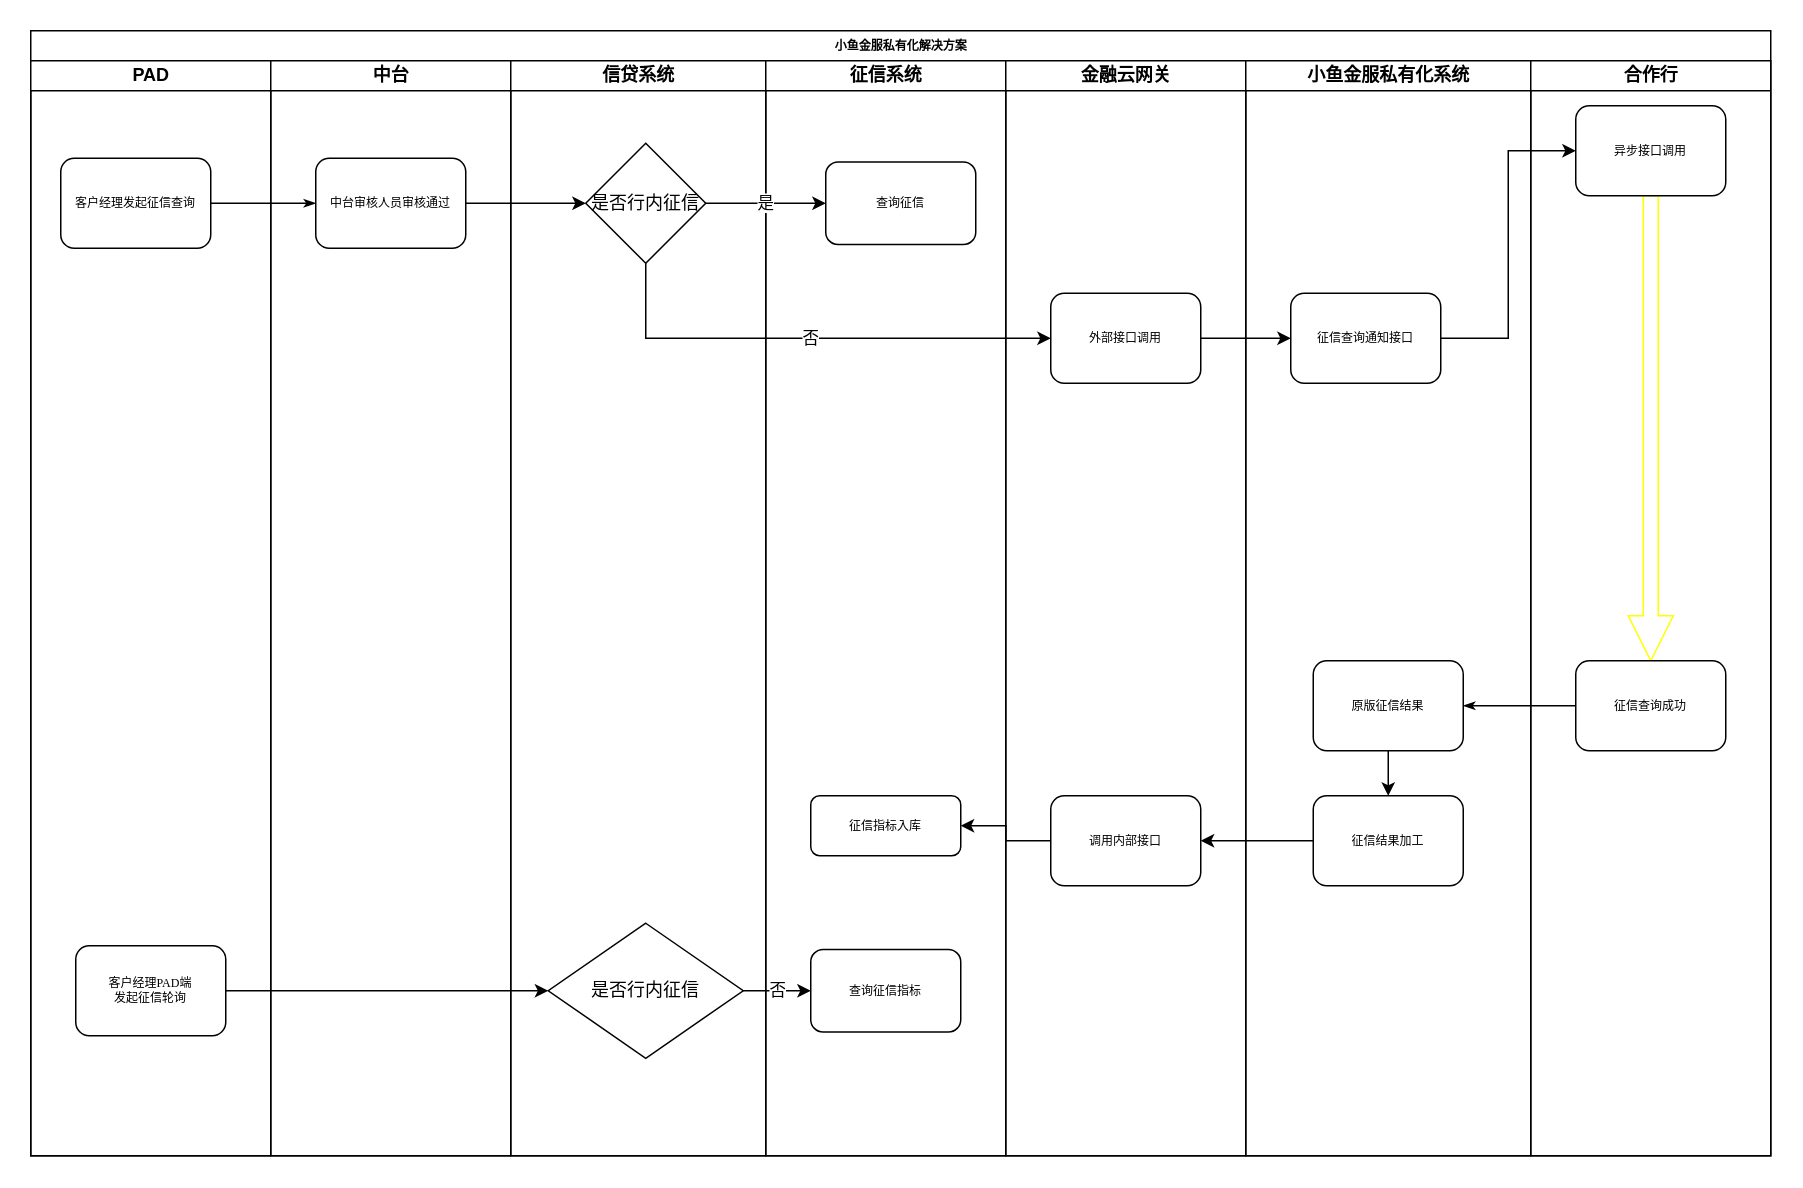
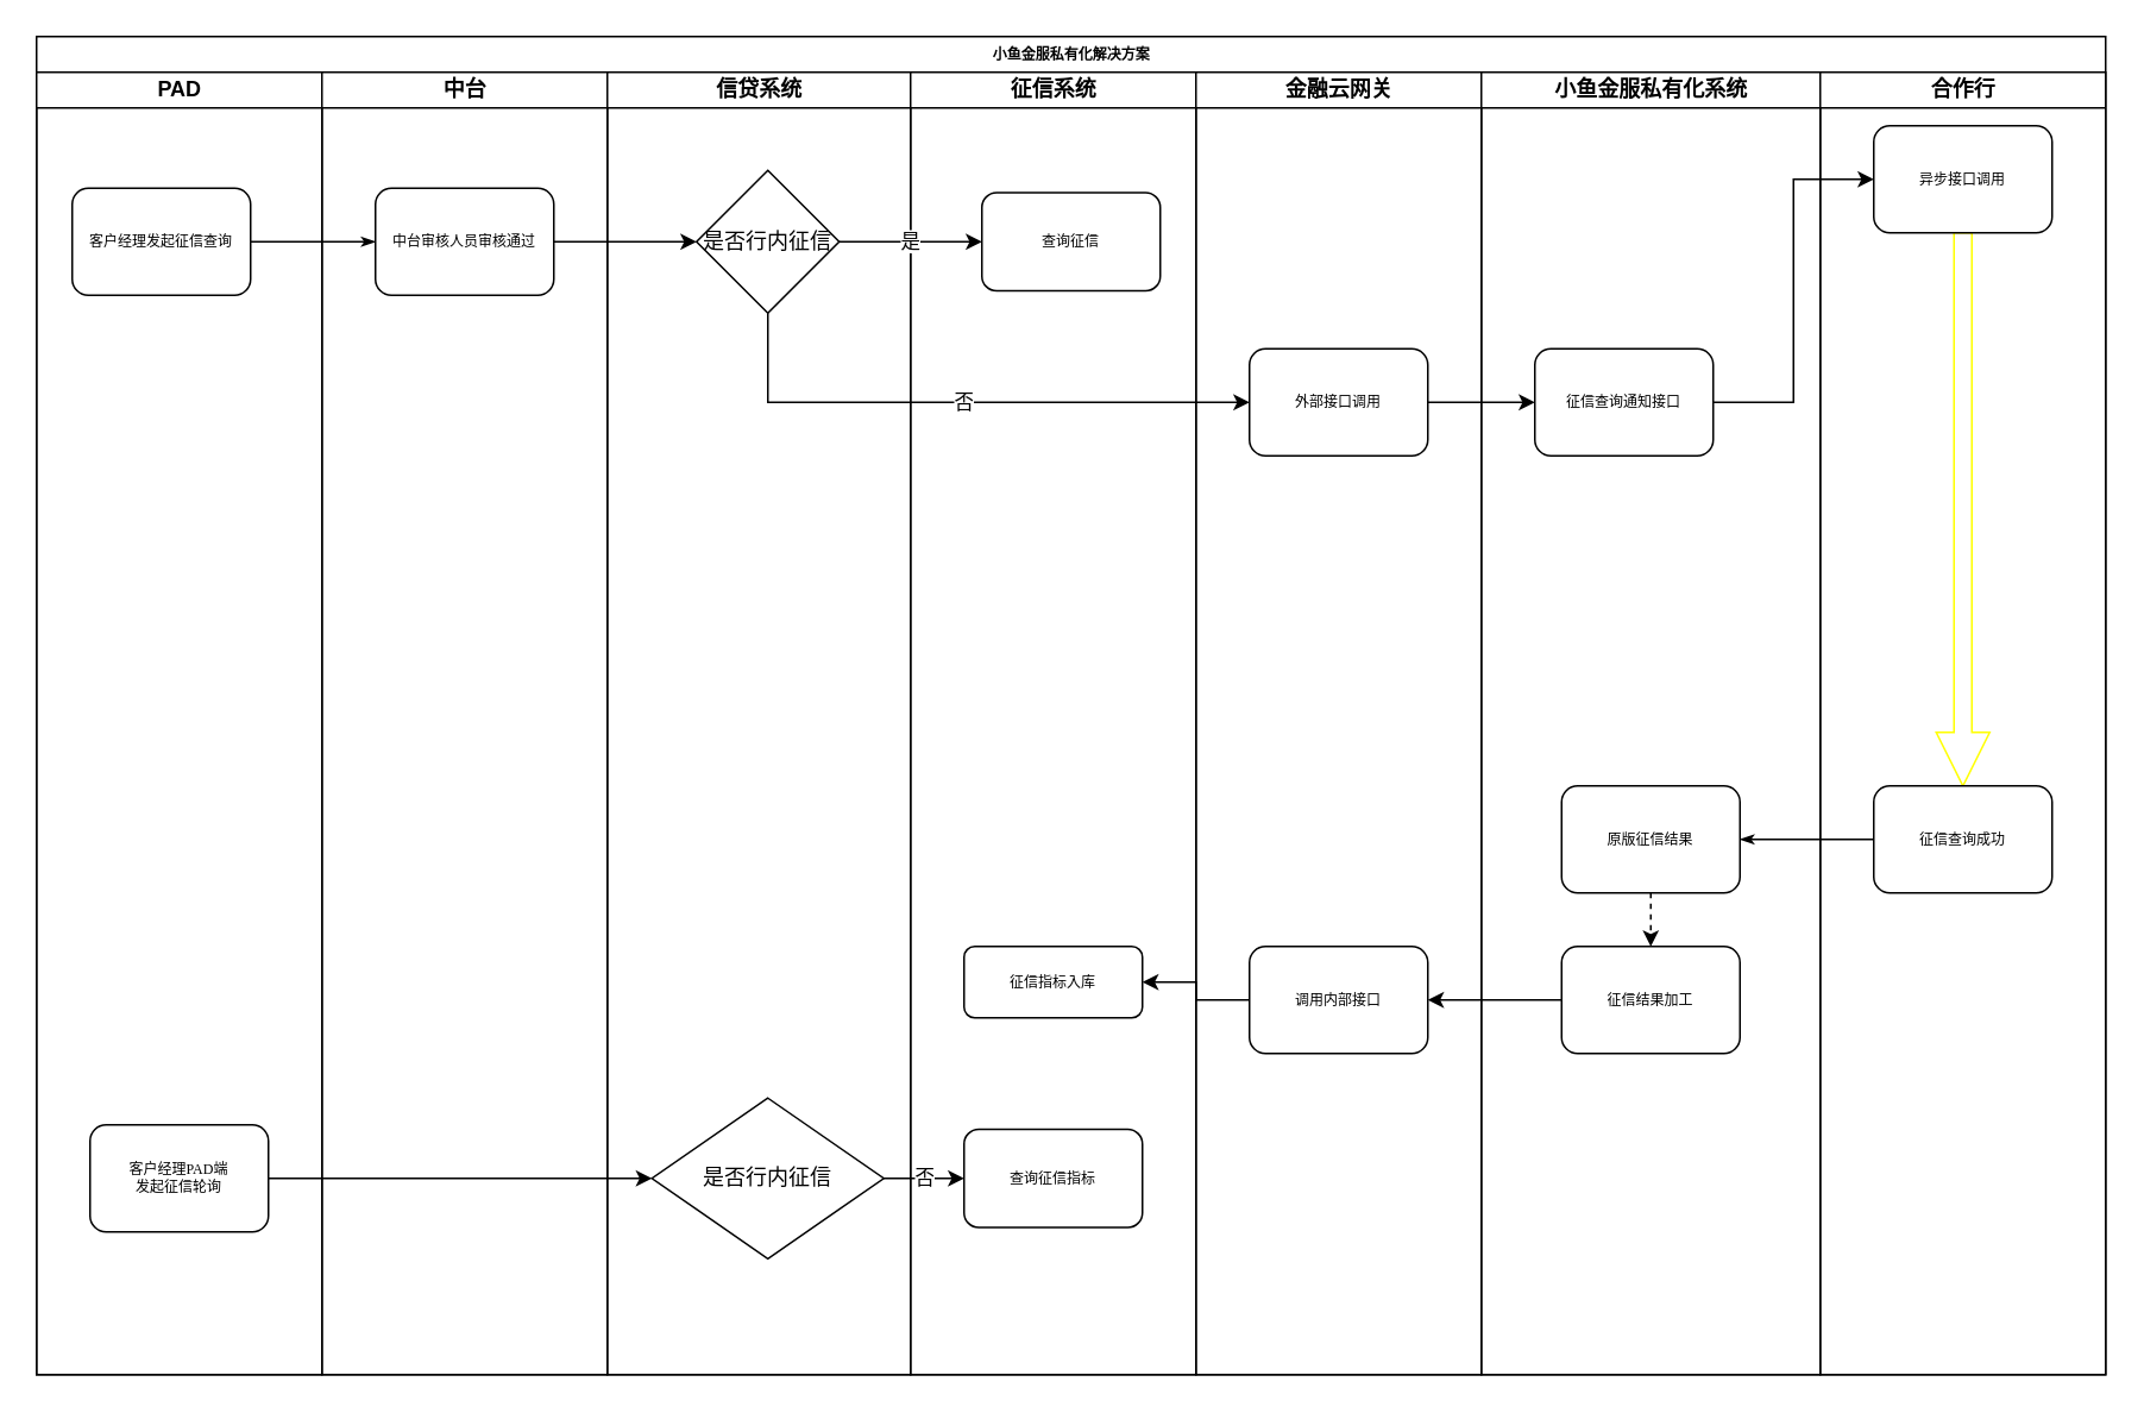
  <mxCell id="0" />
  <mxCell id="1" parent="0" />
  <mxCell id="2" value="小鱼金服私有化解决方案" style="swimlane;html=1;childLayout=stackLayout;startSize=20;rounded=0;shadow=0;labelBackgroundColor=none;strokeWidth=1;fontFamily=Verdana;fontSize=8;align=center;" parent="1" vertex="1"><mxGeometry x="20" y="20" width="1160" height="750" as="geometry" /></mxCell>
  <mxCell id="3" value="PAD" style="swimlane;html=1;startSize=20;" parent="2" vertex="1"><mxGeometry y="20" width="160" height="730" as="geometry" /></mxCell>
  <mxCell id="4" value="客户经理发起征信查询" style="rounded=1;whiteSpace=wrap;html=1;shadow=0;labelBackgroundColor=none;strokeWidth=1;fontFamily=Verdana;fontSize=8;align=center;" parent="3" vertex="1"><mxGeometry x="20" y="65" width="100" height="60" as="geometry" /></mxCell>
  <mxCell id="5" value="客户经理PAD端&lt;br&gt;发起征信轮询" style="rounded=1;whiteSpace=wrap;html=1;shadow=0;labelBackgroundColor=none;strokeWidth=1;fontFamily=Verdana;fontSize=8;align=center;" vertex="1" parent="3"><mxGeometry x="30" y="590" width="100" height="60" as="geometry" /></mxCell>
  <mxCell id="6" style="edgeStyle=orthogonalEdgeStyle;rounded=1;html=1;labelBackgroundColor=none;startArrow=none;startFill=0;startSize=5;endArrow=classicThin;endFill=1;endSize=5;jettySize=auto;orthogonalLoop=1;strokeWidth=1;fontFamily=Verdana;fontSize=8" parent="2" source="4" target="9" edge="1"><mxGeometry relative="1" as="geometry" /></mxCell>
  <mxCell id="7" style="edgeStyle=orthogonalEdgeStyle;rounded=1;html=1;labelBackgroundColor=none;startArrow=none;startFill=0;startSize=5;endArrow=classicThin;endFill=1;endSize=5;jettySize=auto;orthogonalLoop=1;strokeWidth=1;fontFamily=Verdana;fontSize=8" parent="2" source="28" target="23" edge="1"><mxGeometry relative="1" as="geometry" /></mxCell>
  <mxCell id="8" value="中台" style="swimlane;html=1;startSize=20;" parent="2" vertex="1"><mxGeometry x="160" y="20" width="160" height="730" as="geometry" /></mxCell>
  <mxCell id="9" value="中台审核人员审核通过" style="rounded=1;whiteSpace=wrap;html=1;shadow=0;labelBackgroundColor=none;strokeWidth=1;fontFamily=Verdana;fontSize=8;align=center;" parent="8" vertex="1"><mxGeometry x="30" y="65" width="100" height="60" as="geometry" /></mxCell>
  <mxCell id="10" value="信贷系统" style="swimlane;html=1;startSize=20;" parent="2" vertex="1"><mxGeometry x="320" y="20" width="170" height="730" as="geometry" /></mxCell>
  <mxCell id="11" value="是否行内征信" style="rhombus;whiteSpace=wrap;html=1;" vertex="1" parent="10"><mxGeometry x="50" y="55" width="80" height="80" as="geometry" /></mxCell>
  <mxCell id="12" value="是否行内征信" style="rhombus;whiteSpace=wrap;html=1;" vertex="1" parent="10"><mxGeometry x="25" y="575" width="130" height="90" as="geometry" /></mxCell>
  <mxCell id="13" value="征信系统" style="swimlane;html=1;startSize=20;" parent="2" vertex="1"><mxGeometry x="490" y="20" width="160" height="730" as="geometry" /></mxCell>
  <mxCell id="14" value="查询征信" style="rounded=1;whiteSpace=wrap;html=1;shadow=0;labelBackgroundColor=none;strokeWidth=1;fontFamily=Verdana;fontSize=8;align=center;" parent="13" vertex="1"><mxGeometry x="40" y="67.5" width="100" height="55" as="geometry" /></mxCell>
  <mxCell id="15" value="征信指标入库" style="rounded=1;whiteSpace=wrap;html=1;shadow=0;labelBackgroundColor=none;strokeWidth=1;fontFamily=Verdana;fontSize=8;align=center;" parent="13" vertex="1"><mxGeometry x="30" y="490" width="100" height="40" as="geometry" /></mxCell>
  <mxCell id="16" value="查询征信指标" style="rounded=1;whiteSpace=wrap;html=1;shadow=0;labelBackgroundColor=none;strokeWidth=1;fontFamily=Verdana;fontSize=8;align=center;" vertex="1" parent="13"><mxGeometry x="30" y="592.5" width="100" height="55" as="geometry" /></mxCell>
  <mxCell id="17" value="金融云网关" style="swimlane;html=1;startSize=20;" vertex="1" parent="2"><mxGeometry x="650" y="20" width="160" height="730" as="geometry" /></mxCell>
  <mxCell id="18" value="外部接口调用" style="rounded=1;whiteSpace=wrap;html=1;shadow=0;labelBackgroundColor=none;strokeWidth=1;fontFamily=Verdana;fontSize=8;align=center;" vertex="1" parent="17"><mxGeometry x="30" y="155" width="100" height="60" as="geometry" /></mxCell>
  <mxCell id="19" value="调用内部接口" style="rounded=1;whiteSpace=wrap;html=1;shadow=0;labelBackgroundColor=none;strokeWidth=1;fontFamily=Verdana;fontSize=8;align=center;" parent="17" vertex="1"><mxGeometry x="30" y="490" width="100" height="60" as="geometry" /></mxCell>
  <mxCell id="20" value="小鱼金服私有化系统" style="swimlane;html=1;startSize=20;" parent="2" vertex="1"><mxGeometry x="810" y="20" width="190" height="730" as="geometry" /></mxCell>
  <mxCell id="21" value="征信查询通知接口" style="rounded=1;whiteSpace=wrap;html=1;shadow=0;labelBackgroundColor=none;strokeWidth=1;fontFamily=Verdana;fontSize=8;align=center;" parent="20" vertex="1"><mxGeometry x="30" y="155" width="100" height="60" as="geometry" /></mxCell>
- <mxCell id="22" style="edgeStyle=orthogonalEdgeStyle;rounded=0;orthogonalLoop=1;jettySize=auto;html=1;exitX=0.5;exitY=1;exitDx=0;exitDy=0;entryX=0.5;entryY=0;entryDx=0;entryDy=0;" edge="1" parent="20" source="23" target="24"><mxGeometry relative="1" as="geometry" /></mxCell>
+ <mxCell id="22" style="edgeStyle=orthogonalEdgeStyle;rounded=0;orthogonalLoop=1;jettySize=auto;html=1;exitX=0.5;exitY=1;exitDx=0;exitDy=0;entryX=0.5;entryY=0;entryDx=0;entryDy=0;dashed=1;" edge="1" parent="20" source="23" target="24"><mxGeometry relative="1" as="geometry" /></mxCell>
  <mxCell id="23" value="原版征信结果" style="rounded=1;whiteSpace=wrap;html=1;shadow=0;labelBackgroundColor=none;strokeWidth=1;fontFamily=Verdana;fontSize=8;align=center;" parent="20" vertex="1"><mxGeometry x="45" y="400" width="100" height="60" as="geometry" /></mxCell>
  <mxCell id="24" value="征信结果加工" style="rounded=1;whiteSpace=wrap;html=1;shadow=0;labelBackgroundColor=none;strokeWidth=1;fontFamily=Verdana;fontSize=8;align=center;" vertex="1" parent="20"><mxGeometry x="45" y="490" width="100" height="60" as="geometry" /></mxCell>
  <mxCell id="25" value="合作行" style="swimlane;html=1;startSize=20;" parent="2" vertex="1"><mxGeometry x="1000" y="20" width="160" height="730" as="geometry" /></mxCell>
  <mxCell id="26" style="edgeStyle=elbowEdgeStyle;shape=arrow;rounded=0;orthogonalLoop=1;jettySize=auto;html=1;strokeColor=#FFFF00;" edge="1" parent="25" source="27" target="28"><mxGeometry relative="1" as="geometry" /></mxCell>
  <mxCell id="27" value="异步接口调用" style="rounded=1;whiteSpace=wrap;html=1;shadow=0;labelBackgroundColor=none;strokeWidth=1;fontFamily=Verdana;fontSize=8;align=center;" parent="25" vertex="1"><mxGeometry x="30" y="30" width="100" height="60" as="geometry" /></mxCell>
  <mxCell id="28" value="征信查询成功" style="rounded=1;whiteSpace=wrap;html=1;shadow=0;labelBackgroundColor=none;strokeWidth=1;fontFamily=Verdana;fontSize=8;align=center;" parent="25" vertex="1"><mxGeometry x="30" y="400" width="100" height="60" as="geometry" /></mxCell>
  <mxCell id="29" style="edgeStyle=orthogonalEdgeStyle;rounded=0;orthogonalLoop=1;jettySize=auto;html=1;exitX=1;exitY=0.5;exitDx=0;exitDy=0;entryX=0;entryY=0.5;entryDx=0;entryDy=0;" edge="1" parent="2" source="9" target="11"><mxGeometry relative="1" as="geometry" /></mxCell>
  <mxCell id="30" value="是" style="edgeStyle=orthogonalEdgeStyle;rounded=0;orthogonalLoop=1;jettySize=auto;html=1;exitX=1;exitY=0.5;exitDx=0;exitDy=0;" edge="1" parent="2" source="11" target="14"><mxGeometry relative="1" as="geometry" /></mxCell>
  <mxCell id="31" value="否" style="edgeStyle=orthogonalEdgeStyle;rounded=0;orthogonalLoop=1;jettySize=auto;html=1;exitX=0.5;exitY=1;exitDx=0;exitDy=0;entryX=0;entryY=0.5;entryDx=0;entryDy=0;" edge="1" parent="2" source="11" target="18"><mxGeometry relative="1" as="geometry" /></mxCell>
  <mxCell id="32" style="edgeStyle=orthogonalEdgeStyle;rounded=0;orthogonalLoop=1;jettySize=auto;html=1;exitX=1;exitY=0.5;exitDx=0;exitDy=0;entryX=0;entryY=0.5;entryDx=0;entryDy=0;" edge="1" parent="2" source="18" target="21"><mxGeometry relative="1" as="geometry" /></mxCell>
  <mxCell id="33" style="edgeStyle=orthogonalEdgeStyle;rounded=0;orthogonalLoop=1;jettySize=auto;html=1;exitX=1;exitY=0.5;exitDx=0;exitDy=0;entryX=0;entryY=0.5;entryDx=0;entryDy=0;" edge="1" parent="2" source="21" target="27"><mxGeometry relative="1" as="geometry" /></mxCell>
  <mxCell id="34" style="edgeStyle=orthogonalEdgeStyle;rounded=0;orthogonalLoop=1;jettySize=auto;html=1;exitX=0;exitY=0.5;exitDx=0;exitDy=0;entryX=1;entryY=0.5;entryDx=0;entryDy=0;" edge="1" parent="2" source="24" target="19"><mxGeometry relative="1" as="geometry" /></mxCell>
  <mxCell id="35" style="edgeStyle=orthogonalEdgeStyle;rounded=0;orthogonalLoop=1;jettySize=auto;html=1;entryX=1;entryY=0.5;entryDx=0;entryDy=0;" edge="1" parent="2" source="19" target="15"><mxGeometry relative="1" as="geometry" /></mxCell>
  <mxCell id="36" style="edgeStyle=orthogonalEdgeStyle;rounded=0;orthogonalLoop=1;jettySize=auto;html=1;exitX=1;exitY=0.5;exitDx=0;exitDy=0;entryX=0;entryY=0.5;entryDx=0;entryDy=0;" edge="1" parent="2" source="5" target="12"><mxGeometry relative="1" as="geometry" /></mxCell>
  <mxCell id="37" value="否" style="edgeStyle=orthogonalEdgeStyle;rounded=0;orthogonalLoop=1;jettySize=auto;html=1;entryX=0;entryY=0.5;entryDx=0;entryDy=0;" edge="1" parent="2" source="12" target="16"><mxGeometry relative="1" as="geometry" /></mxCell>
